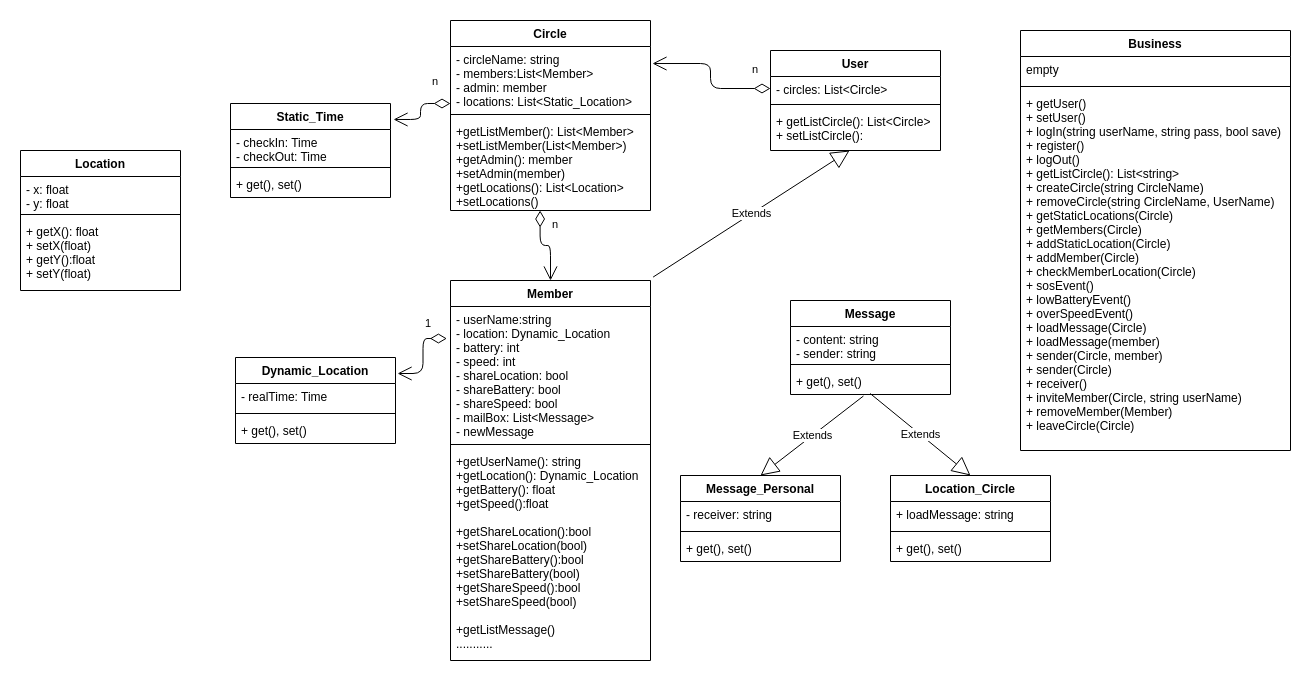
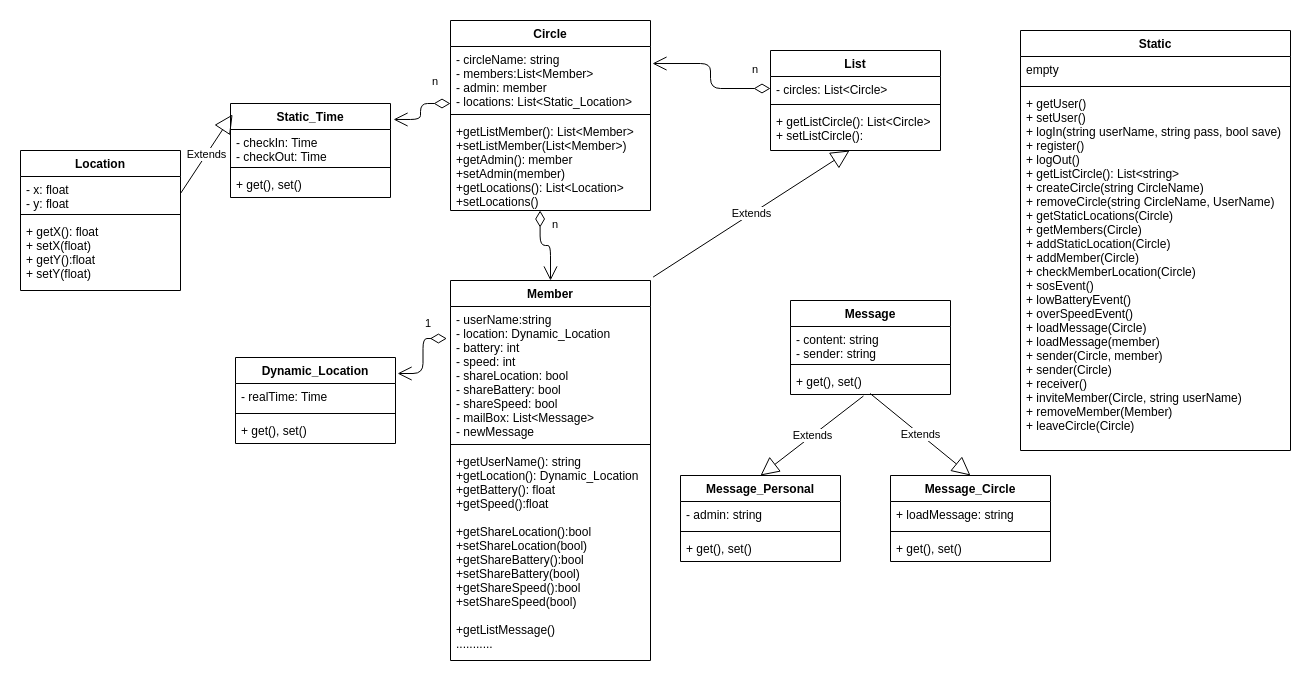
  <mxCell id="0" />
  <mxCell id="1" parent="0" />
  <mxCell id="2" value="Circle" style="swimlane;fontStyle=1;align=center;verticalAlign=top;childLayout=stackLayout;horizontal=1;startSize=26;horizontalStack=0;resizeParent=1;resizeParentMax=0;resizeLast=0;collapsible=1;marginBottom=0;" parent="1" vertex="1"><mxGeometry x="450" y="20" width="200" height="190" as="geometry" /></mxCell>
  <mxCell id="3" value="- circleName: string&#10;- members:List&lt;Member&gt;&#10;- admin: member&#10;- locations: List&lt;Static_Location&gt;" style="text;strokeColor=none;fillColor=none;align=left;verticalAlign=top;spacingLeft=4;spacingRight=4;overflow=hidden;rotatable=0;points=[[0,0.5],[1,0.5]];portConstraint=eastwest;" parent="2" vertex="1"><mxGeometry y="26" width="200" height="64" as="geometry" /></mxCell>
  <mxCell id="4" value="" style="line;strokeWidth=1;fillColor=none;align=left;verticalAlign=middle;spacingTop=-1;spacingLeft=3;spacingRight=3;rotatable=0;labelPosition=right;points=[];portConstraint=eastwest;" parent="2" vertex="1"><mxGeometry y="90" width="200" height="8" as="geometry" /></mxCell>
  <mxCell id="5" value="+getListMember(): List&lt;Member&gt;&#10;+setListMember(List&lt;Member&gt;) &#10;+getAdmin(): member&#10;+setAdmin(member)&#10;+getLocations(): List&lt;Location&gt;&#10;+setLocations()&#10;" style="text;strokeColor=none;fillColor=none;align=left;verticalAlign=top;spacingLeft=4;spacingRight=4;overflow=hidden;rotatable=0;points=[[0,0.5],[1,0.5]];portConstraint=eastwest;" parent="2" vertex="1"><mxGeometry y="98" width="200" height="92" as="geometry" /></mxCell>
  <mxCell id="6" value="Member" style="swimlane;fontStyle=1;align=center;verticalAlign=top;childLayout=stackLayout;horizontal=1;startSize=26;horizontalStack=0;resizeParent=1;resizeParentMax=0;resizeLast=0;collapsible=1;marginBottom=0;" parent="1" vertex="1"><mxGeometry x="450" y="280" width="200" height="380" as="geometry" /></mxCell>
  <mxCell id="7" value="- userName:string&#10;- location: Dynamic_Location&#10;- battery: int&#10;- speed: int&#10;- shareLocation: bool&#10;- shareBattery: bool&#10;- shareSpeed: bool&#10;- mailBox: List&lt;Message&gt;&#10;- newMessage" style="text;strokeColor=none;fillColor=none;align=left;verticalAlign=top;spacingLeft=4;spacingRight=4;overflow=hidden;rotatable=0;points=[[0,0.5],[1,0.5]];portConstraint=eastwest;" parent="6" vertex="1"><mxGeometry y="26" width="200" height="134" as="geometry" /></mxCell>
  <mxCell id="8" value="" style="line;strokeWidth=1;fillColor=none;align=left;verticalAlign=middle;spacingTop=-1;spacingLeft=3;spacingRight=3;rotatable=0;labelPosition=right;points=[];portConstraint=eastwest;" parent="6" vertex="1"><mxGeometry y="160" width="200" height="8" as="geometry" /></mxCell>
  <mxCell id="9" value="+getUserName(): string&#10;+getLocation(): Dynamic_Location&#10;+getBattery(): float&#10;+getSpeed():float&#10;&#10;+getShareLocation():bool&#10;+setShareLocation(bool)&#10;+getShareBattery():bool&#10;+setShareBattery(bool)&#10;+getShareSpeed():bool&#10;+setShareSpeed(bool)&#10;&#10;+getListMessage()&#10;...........&#10;" style="text;strokeColor=none;fillColor=none;align=left;verticalAlign=top;spacingLeft=4;spacingRight=4;overflow=hidden;rotatable=0;points=[[0,0.5],[1,0.5]];portConstraint=eastwest;" parent="6" vertex="1"><mxGeometry y="168" width="200" height="212" as="geometry" /></mxCell>
  <mxCell id="10" value="n" style="endArrow=open;html=1;endSize=12;startArrow=diamondThin;startSize=14;startFill=0;edgeStyle=orthogonalEdgeStyle;align=left;verticalAlign=bottom;entryX=0.5;entryY=0;entryDx=0;entryDy=0;exitX=0.448;exitY=1;exitDx=0;exitDy=0;exitPerimeter=0;" parent="1" source="5" target="6" edge="1"><mxGeometry x="-0.419" y="10" relative="1" as="geometry"><mxPoint x="540" y="230" as="sourcePoint" /><mxPoint x="680" y="310" as="targetPoint" /><mxPoint as="offset" /></mxGeometry></mxCell>
  <mxCell id="11" value="Location" style="swimlane;fontStyle=1;align=center;verticalAlign=top;childLayout=stackLayout;horizontal=1;startSize=26;horizontalStack=0;resizeParent=1;resizeParentMax=0;resizeLast=0;collapsible=1;marginBottom=0;" parent="1" vertex="1"><mxGeometry x="20" y="150" width="160" height="140" as="geometry" /></mxCell>
  <mxCell id="12" value="- x: float&#10;- y: float" style="text;strokeColor=none;fillColor=none;align=left;verticalAlign=top;spacingLeft=4;spacingRight=4;overflow=hidden;rotatable=0;points=[[0,0.5],[1,0.5]];portConstraint=eastwest;" parent="11" vertex="1"><mxGeometry y="26" width="160" height="34" as="geometry" /></mxCell>
  <mxCell id="13" value="" style="line;strokeWidth=1;fillColor=none;align=left;verticalAlign=middle;spacingTop=-1;spacingLeft=3;spacingRight=3;rotatable=0;labelPosition=right;points=[];portConstraint=eastwest;" parent="11" vertex="1"><mxGeometry y="60" width="160" height="8" as="geometry" /></mxCell>
  <mxCell id="14" value="+ getX(): float&#10;+ setX(float)&#10;+ getY():float&#10;+ setY(float)" style="text;strokeColor=none;fillColor=none;align=left;verticalAlign=top;spacingLeft=4;spacingRight=4;overflow=hidden;rotatable=0;points=[[0,0.5],[1,0.5]];portConstraint=eastwest;" parent="11" vertex="1"><mxGeometry y="68" width="160" height="72" as="geometry" /></mxCell>
  <mxCell id="15" value="Message" style="swimlane;fontStyle=1;align=center;verticalAlign=top;childLayout=stackLayout;horizontal=1;startSize=26;horizontalStack=0;resizeParent=1;resizeParentMax=0;resizeLast=0;collapsible=1;marginBottom=0;" parent="1" vertex="1"><mxGeometry x="790" y="300" width="160" height="94" as="geometry" /></mxCell>
  <mxCell id="16" value="- content: string&#10;- sender: string" style="text;strokeColor=none;fillColor=none;align=left;verticalAlign=top;spacingLeft=4;spacingRight=4;overflow=hidden;rotatable=0;points=[[0,0.5],[1,0.5]];portConstraint=eastwest;" parent="15" vertex="1"><mxGeometry y="26" width="160" height="34" as="geometry" /></mxCell>
  <mxCell id="17" value="" style="line;strokeWidth=1;fillColor=none;align=left;verticalAlign=middle;spacingTop=-1;spacingLeft=3;spacingRight=3;rotatable=0;labelPosition=right;points=[];portConstraint=eastwest;" parent="15" vertex="1"><mxGeometry y="60" width="160" height="8" as="geometry" /></mxCell>
  <mxCell id="18" value="+ get(), set()" style="text;strokeColor=none;fillColor=none;align=left;verticalAlign=top;spacingLeft=4;spacingRight=4;overflow=hidden;rotatable=0;points=[[0,0.5],[1,0.5]];portConstraint=eastwest;" parent="15" vertex="1"><mxGeometry y="68" width="160" height="26" as="geometry" /></mxCell>
- <mxCell id="19" value="User" style="swimlane;fontStyle=1;align=center;verticalAlign=top;childLayout=stackLayout;horizontal=1;startSize=26;horizontalStack=0;resizeParent=1;resizeParentMax=0;resizeLast=0;collapsible=1;marginBottom=0;" parent="1" vertex="1"><mxGeometry x="770" y="50" width="170" height="100" as="geometry" /></mxCell>
+ <mxCell id="19" value="List" style="swimlane;fontStyle=1;align=center;verticalAlign=top;childLayout=stackLayout;horizontal=1;startSize=26;horizontalStack=0;resizeParent=1;resizeParentMax=0;resizeLast=0;collapsible=1;marginBottom=0;" parent="1" vertex="1"><mxGeometry x="770" y="50" width="170" height="100" as="geometry" /></mxCell>
  <mxCell id="20" value="- circles: List&lt;Circle&gt;&#10;&#10;" style="text;strokeColor=none;fillColor=none;align=left;verticalAlign=top;spacingLeft=4;spacingRight=4;overflow=hidden;rotatable=0;points=[[0,0.5],[1,0.5]];portConstraint=eastwest;" parent="19" vertex="1"><mxGeometry y="26" width="170" height="24" as="geometry" /></mxCell>
  <mxCell id="21" value="" style="line;strokeWidth=1;fillColor=none;align=left;verticalAlign=middle;spacingTop=-1;spacingLeft=3;spacingRight=3;rotatable=0;labelPosition=right;points=[];portConstraint=eastwest;" parent="19" vertex="1"><mxGeometry y="50" width="170" height="8" as="geometry" /></mxCell>
  <mxCell id="22" value="+ getListCircle(): List&lt;Circle&gt;&#10;+ setListCircle():&#10;" style="text;strokeColor=none;fillColor=none;align=left;verticalAlign=top;spacingLeft=4;spacingRight=4;overflow=hidden;rotatable=0;points=[[0,0.5],[1,0.5]];portConstraint=eastwest;" parent="19" vertex="1"><mxGeometry y="58" width="170" height="42" as="geometry" /></mxCell>
  <mxCell id="23" value="n" style="endArrow=open;html=1;endSize=12;startArrow=diamondThin;startSize=14;startFill=0;edgeStyle=orthogonalEdgeStyle;align=left;verticalAlign=bottom;exitX=0;exitY=0.5;exitDx=0;exitDy=0;entryX=1.01;entryY=0.266;entryDx=0;entryDy=0;entryPerimeter=0;" parent="1" source="20" target="3" edge="1"><mxGeometry x="-0.021" y="-40" relative="1" as="geometry"><mxPoint x="750" y="240" as="sourcePoint" /><mxPoint x="690" y="100" as="targetPoint" /><mxPoint as="offset" /></mxGeometry></mxCell>
- <mxCell id="24" value="Business" style="swimlane;fontStyle=1;align=center;verticalAlign=top;childLayout=stackLayout;horizontal=1;startSize=26;horizontalStack=0;resizeParent=1;resizeParentMax=0;resizeLast=0;collapsible=1;marginBottom=0;" parent="1" vertex="1"><mxGeometry x="1020" y="30" width="270" height="420" as="geometry" /></mxCell>
+ <mxCell id="24" value="Static" style="swimlane;fontStyle=1;align=center;verticalAlign=top;childLayout=stackLayout;horizontal=1;startSize=26;horizontalStack=0;resizeParent=1;resizeParentMax=0;resizeLast=0;collapsible=1;marginBottom=0;" parent="1" vertex="1"><mxGeometry x="1020" y="30" width="270" height="420" as="geometry" /></mxCell>
  <mxCell id="25" value="empty" style="text;strokeColor=none;fillColor=none;align=left;verticalAlign=top;spacingLeft=4;spacingRight=4;overflow=hidden;rotatable=0;points=[[0,0.5],[1,0.5]];portConstraint=eastwest;" parent="24" vertex="1"><mxGeometry y="26" width="270" height="26" as="geometry" /></mxCell>
  <mxCell id="26" value="" style="line;strokeWidth=1;fillColor=none;align=left;verticalAlign=middle;spacingTop=-1;spacingLeft=3;spacingRight=3;rotatable=0;labelPosition=right;points=[];portConstraint=eastwest;" parent="24" vertex="1"><mxGeometry y="52" width="270" height="8" as="geometry" /></mxCell>
  <mxCell id="27" value="+ getUser()&#10;+ setUser()&#10;+ logIn(string userName, string pass, bool save)&#10;+ register()&#10;+ logOut()&#10;+ getListCircle(): List&lt;string&gt;&#10;+ createCircle(string CircleName)&#10;+ removeCircle(string CircleName, UserName)&#10;+ getStaticLocations(Circle)&#10;+ getMembers(Circle)&#10;+ addStaticLocation(Circle)&#10;+ addMember(Circle)&#10;+ checkMemberLocation(Circle)&#10;+ sosEvent()&#10;+ lowBatteryEvent()&#10;+ overSpeedEvent()&#10;+ loadMessage(Circle)&#10;+ loadMessage(member)&#10;+ sender(Circle, member)&#10;+ sender(Circle)&#10;+ receiver()&#10;+ inviteMember(Circle, string userName)&#10;+ removeMember(Member)&#10;+ leaveCircle(Circle)&#10;&#10;" style="text;strokeColor=none;fillColor=none;align=left;verticalAlign=top;spacingLeft=4;spacingRight=4;overflow=hidden;rotatable=0;points=[[0,0.5],[1,0.5]];portConstraint=eastwest;" parent="24" vertex="1"><mxGeometry y="60" width="270" height="360" as="geometry" /></mxCell>
  <mxCell id="28" value="Extends" style="endArrow=block;endSize=16;endFill=0;html=1;exitX=1.013;exitY=-0.009;exitDx=0;exitDy=0;exitPerimeter=0;entryX=0.465;entryY=1;entryDx=0;entryDy=0;entryPerimeter=0;" parent="1" source="6" target="22" edge="1"><mxGeometry width="160" relative="1" as="geometry"><mxPoint x="660" y="220" as="sourcePoint" /><mxPoint x="820" y="220" as="targetPoint" /></mxGeometry></mxCell>
  <mxCell id="29" value="Dynamic_Location" style="swimlane;fontStyle=1;align=center;verticalAlign=top;childLayout=stackLayout;horizontal=1;startSize=26;horizontalStack=0;resizeParent=1;resizeParentMax=0;resizeLast=0;collapsible=1;marginBottom=0;" parent="1" vertex="1"><mxGeometry x="235" y="357" width="160" height="86" as="geometry" /></mxCell>
  <mxCell id="30" value="- realTime: Time" style="text;strokeColor=none;fillColor=none;align=left;verticalAlign=top;spacingLeft=4;spacingRight=4;overflow=hidden;rotatable=0;points=[[0,0.5],[1,0.5]];portConstraint=eastwest;" parent="29" vertex="1"><mxGeometry y="26" width="160" height="26" as="geometry" /></mxCell>
  <mxCell id="31" value="" style="line;strokeWidth=1;fillColor=none;align=left;verticalAlign=middle;spacingTop=-1;spacingLeft=3;spacingRight=3;rotatable=0;labelPosition=right;points=[];portConstraint=eastwest;" parent="29" vertex="1"><mxGeometry y="52" width="160" height="8" as="geometry" /></mxCell>
  <mxCell id="32" value="+ get(), set()" style="text;strokeColor=none;fillColor=none;align=left;verticalAlign=top;spacingLeft=4;spacingRight=4;overflow=hidden;rotatable=0;points=[[0,0.5],[1,0.5]];portConstraint=eastwest;" parent="29" vertex="1"><mxGeometry y="60" width="160" height="26" as="geometry" /></mxCell>
  <mxCell id="33" value="Static_Time" style="swimlane;fontStyle=1;align=center;verticalAlign=top;childLayout=stackLayout;horizontal=1;startSize=26;horizontalStack=0;resizeParent=1;resizeParentMax=0;resizeLast=0;collapsible=1;marginBottom=0;" parent="1" vertex="1"><mxGeometry x="230" y="103" width="160" height="94" as="geometry" /></mxCell>
  <mxCell id="34" value="- checkIn: Time&#10;- checkOut: Time" style="text;strokeColor=none;fillColor=none;align=left;verticalAlign=top;spacingLeft=4;spacingRight=4;overflow=hidden;rotatable=0;points=[[0,0.5],[1,0.5]];portConstraint=eastwest;" parent="33" vertex="1"><mxGeometry y="26" width="160" height="34" as="geometry" /></mxCell>
  <mxCell id="35" value="" style="line;strokeWidth=1;fillColor=none;align=left;verticalAlign=middle;spacingTop=-1;spacingLeft=3;spacingRight=3;rotatable=0;labelPosition=right;points=[];portConstraint=eastwest;" parent="33" vertex="1"><mxGeometry y="60" width="160" height="8" as="geometry" /></mxCell>
  <mxCell id="36" value="+ get(), set()" style="text;strokeColor=none;fillColor=none;align=left;verticalAlign=top;spacingLeft=4;spacingRight=4;overflow=hidden;rotatable=0;points=[[0,0.5],[1,0.5]];portConstraint=eastwest;" parent="33" vertex="1"><mxGeometry y="68" width="160" height="26" as="geometry" /></mxCell>
+ <mxCell id="37" value="Extends" style="endArrow=block;endSize=16;endFill=0;html=1;exitX=1;exitY=0.5;exitDx=0;exitDy=0;entryX=0.013;entryY=0.117;entryDx=0;entryDy=0;entryPerimeter=0;" parent="1" source="12" target="33" edge="1"><mxGeometry width="160" relative="1" as="geometry"><mxPoint x="235" y="230" as="sourcePoint" /><mxPoint x="395" y="230" as="targetPoint" /></mxGeometry></mxCell>
  <mxCell id="38" value="1" style="endArrow=open;html=1;endSize=12;startArrow=diamondThin;startSize=14;startFill=0;edgeStyle=orthogonalEdgeStyle;align=left;verticalAlign=bottom;exitX=-0.018;exitY=0.239;exitDx=0;exitDy=0;exitPerimeter=0;entryX=1.013;entryY=0.186;entryDx=0;entryDy=0;entryPerimeter=0;" parent="1" source="7" target="29" edge="1"><mxGeometry x="-0.39" y="-8" relative="1" as="geometry"><mxPoint x="220" y="520" as="sourcePoint" /><mxPoint x="380" y="520" as="targetPoint" /><mxPoint x="8" y="-8" as="offset" /></mxGeometry></mxCell>
  <mxCell id="39" value="n" style="endArrow=open;html=1;endSize=12;startArrow=diamondThin;startSize=14;startFill=0;edgeStyle=orthogonalEdgeStyle;align=left;verticalAlign=bottom;exitX=0;exitY=0.891;exitDx=0;exitDy=0;exitPerimeter=0;entryX=1.019;entryY=0.17;entryDx=0;entryDy=0;entryPerimeter=0;" parent="1" source="3" target="33" edge="1"><mxGeometry x="-0.452" y="-13" relative="1" as="geometry"><mxPoint x="450" y="220" as="sourcePoint" /><mxPoint x="420" y="140" as="targetPoint" /><mxPoint as="offset" /></mxGeometry></mxCell>
  <mxCell id="40" value="Message_Personal" style="swimlane;fontStyle=1;align=center;verticalAlign=top;childLayout=stackLayout;horizontal=1;startSize=26;horizontalStack=0;resizeParent=1;resizeParentMax=0;resizeLast=0;collapsible=1;marginBottom=0;" parent="1" vertex="1"><mxGeometry x="680" y="475" width="160" height="86" as="geometry" /></mxCell>
- <mxCell id="41" value="- receiver: string" style="text;strokeColor=none;fillColor=none;align=left;verticalAlign=top;spacingLeft=4;spacingRight=4;overflow=hidden;rotatable=0;points=[[0,0.5],[1,0.5]];portConstraint=eastwest;" parent="40" vertex="1"><mxGeometry y="26" width="160" height="26" as="geometry" /></mxCell>
+ <mxCell id="41" value="- admin: string" style="text;strokeColor=none;fillColor=none;align=left;verticalAlign=top;spacingLeft=4;spacingRight=4;overflow=hidden;rotatable=0;points=[[0,0.5],[1,0.5]];portConstraint=eastwest;" parent="40" vertex="1"><mxGeometry y="26" width="160" height="26" as="geometry" /></mxCell>
  <mxCell id="42" value="" style="line;strokeWidth=1;fillColor=none;align=left;verticalAlign=middle;spacingTop=-1;spacingLeft=3;spacingRight=3;rotatable=0;labelPosition=right;points=[];portConstraint=eastwest;" parent="40" vertex="1"><mxGeometry y="52" width="160" height="8" as="geometry" /></mxCell>
  <mxCell id="43" value="+ get(), set()" style="text;strokeColor=none;fillColor=none;align=left;verticalAlign=top;spacingLeft=4;spacingRight=4;overflow=hidden;rotatable=0;points=[[0,0.5],[1,0.5]];portConstraint=eastwest;" parent="40" vertex="1"><mxGeometry y="60" width="160" height="26" as="geometry" /></mxCell>
- <mxCell id="44" value="Location_Circle" style="swimlane;fontStyle=1;align=center;verticalAlign=top;childLayout=stackLayout;horizontal=1;startSize=26;horizontalStack=0;resizeParent=1;resizeParentMax=0;resizeLast=0;collapsible=1;marginBottom=0;" parent="1" vertex="1"><mxGeometry x="890" y="475" width="160" height="86" as="geometry" /></mxCell>
+ <mxCell id="44" value="Message_Circle" style="swimlane;fontStyle=1;align=center;verticalAlign=top;childLayout=stackLayout;horizontal=1;startSize=26;horizontalStack=0;resizeParent=1;resizeParentMax=0;resizeLast=0;collapsible=1;marginBottom=0;" parent="1" vertex="1"><mxGeometry x="890" y="475" width="160" height="86" as="geometry" /></mxCell>
  <mxCell id="45" value="+ loadMessage: string" style="text;strokeColor=none;fillColor=none;align=left;verticalAlign=top;spacingLeft=4;spacingRight=4;overflow=hidden;rotatable=0;points=[[0,0.5],[1,0.5]];portConstraint=eastwest;" parent="44" vertex="1"><mxGeometry y="26" width="160" height="26" as="geometry" /></mxCell>
  <mxCell id="46" value="" style="line;strokeWidth=1;fillColor=none;align=left;verticalAlign=middle;spacingTop=-1;spacingLeft=3;spacingRight=3;rotatable=0;labelPosition=right;points=[];portConstraint=eastwest;" parent="44" vertex="1"><mxGeometry y="52" width="160" height="8" as="geometry" /></mxCell>
  <mxCell id="47" value="+ get(), set()" style="text;strokeColor=none;fillColor=none;align=left;verticalAlign=top;spacingLeft=4;spacingRight=4;overflow=hidden;rotatable=0;points=[[0,0.5],[1,0.5]];portConstraint=eastwest;" parent="44" vertex="1"><mxGeometry y="60" width="160" height="26" as="geometry" /></mxCell>
  <mxCell id="48" value="Extends" style="endArrow=block;endSize=16;endFill=0;html=1;exitX=0.456;exitY=1.058;exitDx=0;exitDy=0;exitPerimeter=0;entryX=0.5;entryY=0;entryDx=0;entryDy=0;" parent="1" source="18" target="40" edge="1"><mxGeometry width="160" relative="1" as="geometry"><mxPoint x="760" y="442.5" as="sourcePoint" /><mxPoint x="920" y="442.5" as="targetPoint" /></mxGeometry></mxCell>
  <mxCell id="49" value="Extends" style="endArrow=block;endSize=16;endFill=0;html=1;exitX=0.498;exitY=0.962;exitDx=0;exitDy=0;exitPerimeter=0;entryX=0.5;entryY=0;entryDx=0;entryDy=0;" parent="1" source="18" target="44" edge="1"><mxGeometry width="160" relative="1" as="geometry"><mxPoint x="800" y="580" as="sourcePoint" /><mxPoint x="960" y="580" as="targetPoint" /></mxGeometry></mxCell>
